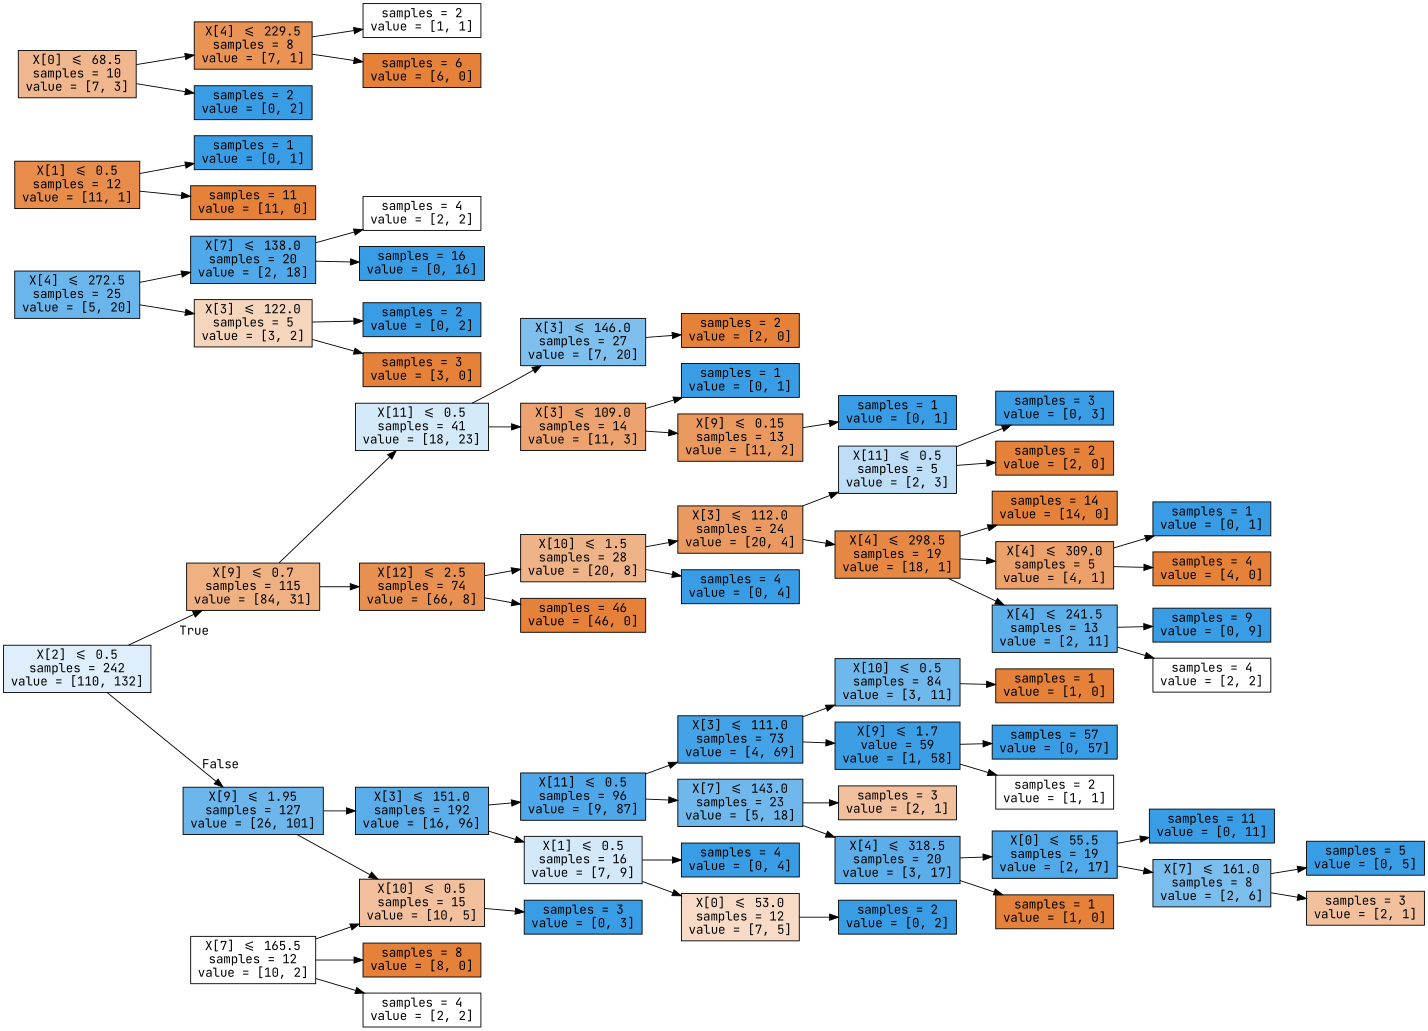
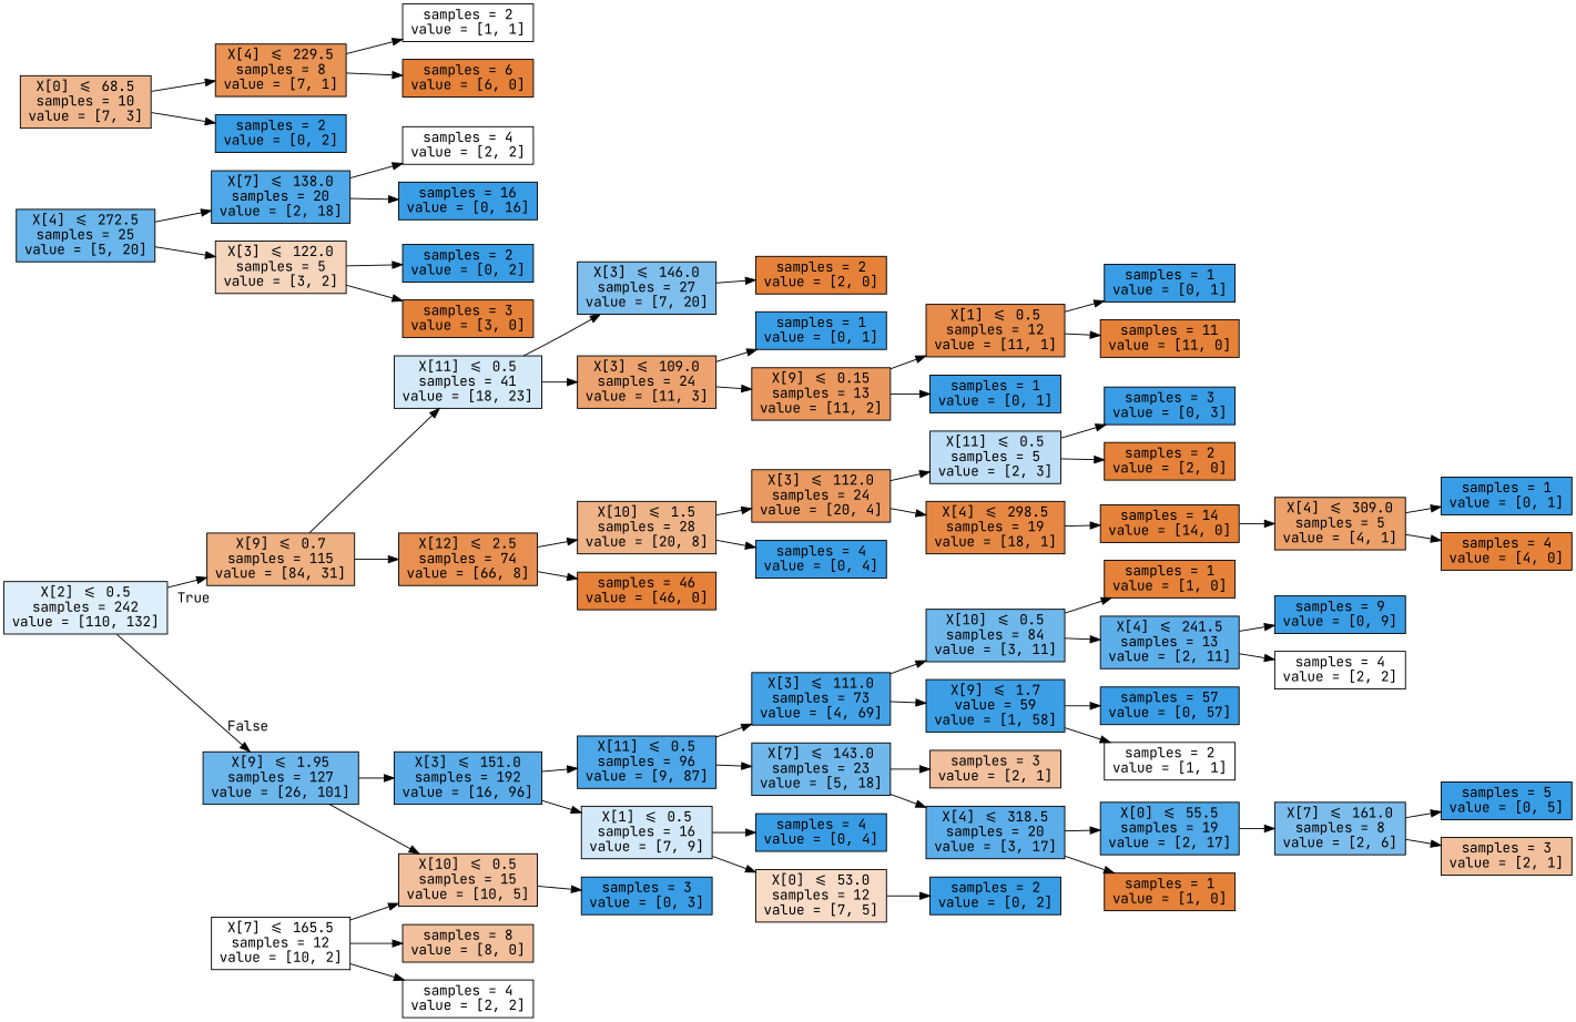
  digraph {
    fontname="JetBrains Mono"
    rankdir=LR
    node [color=black fillcolor="#399de5" fontname="JetBrains Mono" shape=box style=filled]
    edge [fontname="JetBrains Mono"]
    n1 [fillcolor="#deeffb" label="X[2] <= 0.5\nsamples = 242\nvalue = [110, 132]"]
    n2 [fillcolor="#efb082" label="X[9] <= 0.7\nsamples = 115\nvalue = [84, 31]"]
    n3 [fillcolor="#6cb6ec" label="X[9] <= 1.95\nsamples = 127\nvalue = [26, 101]"]
    n4 [fillcolor="#d4eaf9" label="X[11] <= 0.5\nsamples = 41\nvalue = [18, 23]"]
    n5 [fillcolor="#e89051" label="X[12] <= 2.5\nsamples = 74\nvalue = [66, 8]"]
    n6 [fillcolor="#5aade9" label="X[3] <= 151.0\nsamples = 192\nvalue = [16, 96]"]
    n7 [fillcolor="#f2c09c" label="X[10] <= 0.5\nsamples = 15\nvalue = [10, 5]"]
    n8 [fillcolor="#7ebfee" label="X[3] <= 146.0\nsamples = 27\nvalue = [7, 20]"]
-   n9 [fillcolor="#eca36f" label="X[3] <= 109.0\nsamples = 14\nvalue = [11, 3]"]
+   n9 [fillcolor="#eca36f" label="X[3] <= 109.0\nsamples = 24\nvalue = [11, 3]"]
    n10 [fillcolor="#efb388" label="X[10] <= 1.5\nsamples = 28\nvalue = [20, 8]"]
    n11 [fillcolor="#e58139" label="samples = 46\nvalue = [46, 0]"]
    n12 [fillcolor="#e58139" label="samples = 2\nvalue = [2, 0]"]
    n13 [label="samples = 1\nvalue = [0, 1]"]
    n14 [fillcolor="#ea985d" label="X[9] <= 0.15\nsamples = 13\nvalue = [11, 2]"]
    n15 [fillcolor="#6ab6ec" label="X[4] <= 272.5\nsamples = 25\nvalue = [5, 20]"]
    n16 [fillcolor="#4fa8e8" label="X[7] <= 138.0\nsamples = 20\nvalue = [2, 18]"]
    n17 [fillcolor="#f6d5bd" label="X[3] <= 122.0\nsamples = 5\nvalue = [3, 2]"]
    n18 [fillcolor="#ffffff" label="samples = 4\nvalue = [2, 2]"]
    n19 [label="samples = 16\nvalue = [0, 16]"]
    n20 [label="samples = 2\nvalue = [0, 2]"]
    n21 [fillcolor="#e58139" label="samples = 3\nvalue = [3, 0]"]
    n22 [fillcolor="#e78c4b" label="X[1] <= 0.5\nsamples = 12\nvalue = [11, 1]"]
    n23 [label="samples = 1\nvalue = [0, 1]"]
    n24 [label="samples = 1\nvalue = [0, 1]"]
    n25 [fillcolor="#e58139" label="samples = 11\nvalue = [11, 0]"]
    n26 [fillcolor="#ea9a61" label="X[3] <= 112.0\nsamples = 24\nvalue = [20, 4]"]
    n27 [label="samples = 4\nvalue = [0, 4]"]
    n28 [fillcolor="#bddef6" label="X[11] <= 0.5\nsamples = 5\nvalue = [2, 3]"]
    n29 [fillcolor="#e68844" label="X[4] <= 298.5\nsamples = 19\nvalue = [18, 1]"]
    n30 [label="samples = 3\nvalue = [0, 3]"]
    n31 [fillcolor="#e58139" label="samples = 2\nvalue = [2, 0]"]
    n32 [fillcolor="#e58139" label="samples = 14\nvalue = [14, 0]"]
    n33 [fillcolor="#eca06a" label="X[4] <= 309.0\nsamples = 5\nvalue = [4, 1]"]
    n34 [label="samples = 1\nvalue = [0, 1]"]
    n35 [fillcolor="#e58139" label="samples = 4\nvalue = [4, 0]"]
    n36 [fillcolor="#4da7e8" label="X[11] <= 0.5\nsamples = 96\nvalue = [9, 87]"]
    n37 [fillcolor="#d3e9f9" label="X[1] <= 0.5\nsamples = 16\nvalue = [7, 9]"]
    n38 [label="samples = 3\nvalue = [0, 3]"]
    n39 [fillcolor="#44a3e7" label="X[3] <= 111.0\nsamples = 73\nvalue = [4, 69]"]
    n40 [fillcolor="#70b8ec" label="X[7] <= 143.0\nsamples = 23\nvalue = [5, 18]"]
    n41 [label="samples = 4\nvalue = [0, 4]"]
    n42 [fillcolor="#f8dbc6" label="X[0] <= 53.0\nsamples = 12\nvalue = [7, 5]"]
    n43 [fillcolor="#6fb8ec" label="X[10] <= 0.5\nsamples = 84\nvalue = [3, 11]"]
    n44 [fillcolor="#3c9fe5" label="X[9] <= 1.7\nvalue = 59\nvalue = [1, 58]"]
    n45 [fillcolor="#f2c09c" label="samples = 3\nvalue = [2, 1]"]
    n46 [fillcolor="#5caeea" label="X[4] <= 318.5\nsamples = 20\nvalue = [3, 17]"]
    n47 [fillcolor="#e58139" label="samples = 1\nvalue = [1, 0]"]
    n48 [fillcolor="#5dafea" label="X[4] <= 241.5\nsamples = 13\nvalue = [2, 11]"]
    n49 [label="samples = 57\nvalue = [0, 57]"]
    n50 [fillcolor="#ffffff" label="samples = 2\nvalue = [1, 1]"]
    n51 [label="samples = 9\nvalue = [0, 9]"]
    n52 [fillcolor="#ffffff" label="samples = 4\nvalue = [2, 2]"]
    n53 [fillcolor="#50a9e8" label="X[0] <= 55.5\nsamples = 19\nvalue = [2, 17]"]
    n54 [fillcolor="#e58139" label="samples = 1\nvalue = [1, 0]"]
-   n55 [label="samples = 11\nvalue = [0, 11]"]
    n56 [fillcolor="#7bbeee" label="X[7] <= 161.0\nsamples = 8\nvalue = [2, 6]"]
    n57 [label="samples = 5\nvalue = [0, 5]"]
    n58 [fillcolor="#f2c09c" label="samples = 3\nvalue = [2, 1]"]
    n59 [label="samples = 2\nvalue = [0, 2]"]
    n60 [fillcolor="#f0b78e" label="X[0] <= 68.5\nsamples = 10\nvalue = [7, 3]"]
    n61 [fillcolor="#e99355" label="X[4] <= 229.5\nsamples = 8\nvalue = [7, 1]"]
    n62 [label="samples = 2\nvalue = [0, 2]"]
    n63 [fillcolor="#ffffff" label="samples = 2\nvalue = [1, 1]"]
    n64 [fillcolor="#e58139" label="samples = 6\nvalue = [6, 0]"]
    n65 [fillcolor="#ffffff" label="X[7] <= 165.5\nsamples = 12\nvalue = [10, 2]"]
-   n66 [fillcolor="#e58139" label="samples = 8\nvalue = [8, 0]"]
+   n66 [fillcolor="#f2c09c" label="samples = 8\nvalue = [8, 0]"]
    n67 [fillcolor="#ffffff" label="samples = 4\nvalue = [2, 2]"]
    n1 -> n2 [headlabel=True labelangle=45 labeldistance=2.5]
    n1 -> n3 [headlabel=False labelangle=-45 labeldistance=2.5]
    n2 -> n4
    n2 -> n5
    n3 -> n6
    n3 -> n7
    n4 -> n8
    n4 -> n9
    n5 -> n10
    n5 -> n11
    n6 -> n36
    n6 -> n37
    n7 -> n38
    n8 -> n12
    n9 -> n13
    n9 -> n14
    n10 -> n26
    n10 -> n27
+   n14 -> n22
    n14 -> n23
    n15 -> n16
    n15 -> n17
    n16 -> n18
    n16 -> n19
    n17 -> n20
    n17 -> n21
    n22 -> n24
    n22 -> n25
    n26 -> n28
    n26 -> n29
    n28 -> n30
    n28 -> n31
    n29 -> n32
-   n29 -> n33
+   n32 -> n33
    n33 -> n34
    n33 -> n35
    n36 -> n39
    n36 -> n40
    n37 -> n41
    n37 -> n42
    n39 -> n43
    n39 -> n44
    n40 -> n45
    n40 -> n46
    n42 -> n59
    n43 -> n47
-   n29 -> n48
+   n43 -> n48
    n44 -> n49
    n44 -> n50
    n46 -> n53
    n46 -> n54
    n48 -> n51
    n48 -> n52
-   n53 -> n55
    n53 -> n56
    n56 -> n57
    n56 -> n58
    n60 -> n61
    n60 -> n62
    n61 -> n63
    n61 -> n64
    n65 -> n7
    n65 -> n66
    n65 -> n67
  }
